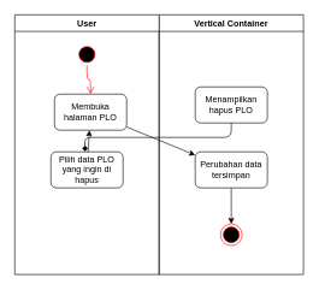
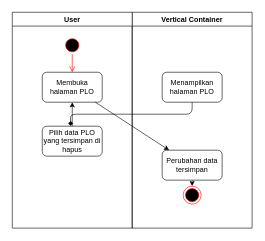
  <mxCell id="0" />
  <mxCell id="1" parent="0" />
  <mxCell id="2" value="Vertical Container" style="swimlane;whiteSpace=wrap;html=1;" vertex="1" parent="1"><mxGeometry x="220" y="20" width="200" height="360" as="geometry" /></mxCell>
- <mxCell id="3" value="Menampilkan hapus PLO" style="rounded=1;whiteSpace=wrap;html=1;" vertex="1" parent="2"><mxGeometry x="50" y="100" width="100" height="50" as="geometry" /></mxCell>
+ <mxCell id="3" value="Menampilkan halaman PLO" style="rounded=1;whiteSpace=wrap;html=1;" vertex="1" parent="2"><mxGeometry x="50" y="100" width="100" height="50" as="geometry" /></mxCell>
  <mxCell id="4" value="" style="edgeStyle=none;html=1;" edge="1" parent="2" source="5" target="6"><mxGeometry relative="1" as="geometry" /></mxCell>
- <mxCell id="5" value="Perubahan data tersimpan" style="rounded=1;whiteSpace=wrap;html=1;" vertex="1" parent="2"><mxGeometry x="50" y="190" width="100" height="50" as="geometry" /></mxCell>
+ <mxCell id="5" value="Perubahan data tersimpan" style="rounded=1;whiteSpace=wrap;html=1;" vertex="1" parent="2"><mxGeometry x="50" y="230" width="100" height="50" as="geometry" /></mxCell>
  <mxCell id="6" value="" style="ellipse;html=1;shape=endState;fillColor=#000000;strokeColor=#ff0000;" vertex="1" parent="2"><mxGeometry x="85" y="290" width="30" height="30" as="geometry" /></mxCell>
  <mxCell id="7" value="User" style="swimlane;whiteSpace=wrap;html=1;" vertex="1" parent="1"><mxGeometry x="20" y="20" width="200" height="360" as="geometry" /></mxCell>
  <mxCell id="8" value="" style="ellipse;html=1;shape=startState;fillColor=#000000;strokeColor=#ff0000;" vertex="1" parent="7"><mxGeometry x="85" y="40" width="30" height="30" as="geometry" /></mxCell>
  <mxCell id="9" value="" style="edgeStyle=orthogonalEdgeStyle;html=1;verticalAlign=bottom;endArrow=open;endSize=8;strokeColor=#ff0000;entryX=0.5;entryY=0;entryDx=0;entryDy=0;" edge="1" source="8" parent="7" target="10"><mxGeometry relative="1" as="geometry"><mxPoint x="100" y="130" as="targetPoint" /></mxGeometry></mxCell>
- <mxCell id="10" value="Membuka halaman PLO" style="rounded=1;whiteSpace=wrap;html=1;" vertex="1" parent="7"><mxGeometry x="55" y="110" width="100" height="50" as="geometry" /></mxCell>
- <mxCell id="11" value="Pilih data PLO yang ingin di hapus" style="rounded=1;whiteSpace=wrap;html=1;" vertex="1" parent="7"><mxGeometry x="50" y="190" width="100" height="50" as="geometry" /></mxCell>
+ <mxCell id="10" value="Membuka halaman PLO" style="rounded=1;whiteSpace=wrap;html=1;" vertex="1" parent="7"><mxGeometry x="50" y="100" width="100" height="50" as="geometry" /></mxCell>
+ <mxCell id="11" value="Pilih data PLO yang tersimpan di hapus" style="rounded=1;whiteSpace=wrap;html=1;" vertex="1" parent="7"><mxGeometry x="50" y="190" width="100" height="50" as="geometry" /></mxCell>
  <mxCell id="12" value="" style="edgeStyle=none;html=1;" edge="1" parent="1" source="10" target="5"><mxGeometry relative="1" as="geometry" /></mxCell>
  <mxCell id="13" value="" style="edgeStyle=none;html=1;entryX=0.474;entryY=-0.011;entryDx=0;entryDy=0;entryPerimeter=0;endArrow=diamond;" edge="1" parent="1" source="3" target="11"><mxGeometry relative="1" as="geometry"><Array as="points"><mxPoint x="320" y="190" /><mxPoint x="117" y="190" /></Array></mxGeometry></mxCell>
  <mxCell id="14" value="" style="edgeStyle=none;html=1;" edge="1" parent="1" source="11" target="10"><mxGeometry relative="1" as="geometry" /></mxCell>
